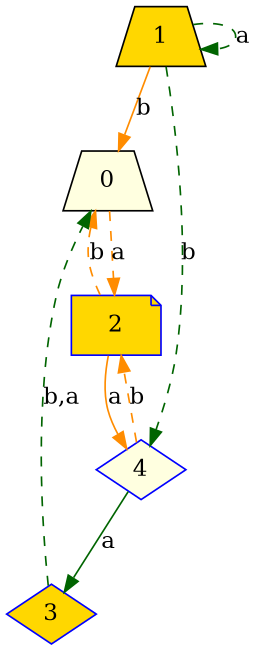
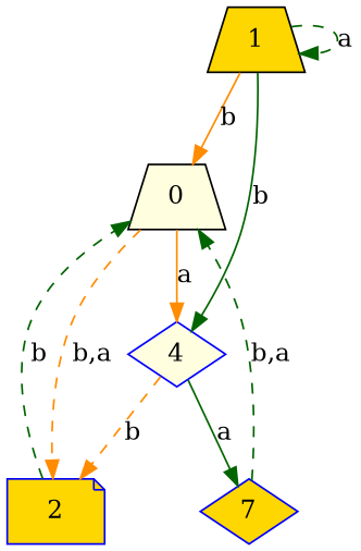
  digraph {
    d2tdocpreamble="\usetikzlibrary{automata}"
    d2tfigpreamble="\tikzstyle{every state}= [ draw=blue!50,very thick,fill=blue!20]  \tikzstyle{auto}= [fill=white]"
    ranksep=0.5
    node [color=blue fillcolor=gold shape=trapezium style="state,filled"]
    edge [color=darkgreen lblstyle=auto style=dashed topath="bend right"]
    n1 [color=black fillcolor=lightyellow label=0]
    n2 [label=2 shape=note style="state, initial,filled"]
    n3 [color=black label=1]
    n4 [fillcolor=lightyellow label=4 shape=diamond style="state, accepting,filled"]
-   n5 [label=3 shape=diamond]
-   n1 -> n2 [color=darkorange label=a]
-   n2 -> n1 [color=darkorange label=b]
-   n2 -> n4 [color=darkorange label=a style=solid]
+   n5 [label=7 shape=diamond]
+   n1 -> n2 [color=darkorange label="b,a"]
+   n2 -> n1 [label=b]
+   n1 -> n4 [color=darkorange label=a style=solid]
    n3 -> n1 [color=darkorange label=b style=solid]
    n3 -> n3 [label=a topath="loop above"]
-   n3 -> n4 [label=b]
+   n3 -> n4 [label=b style=solid]
    n4 -> n2 [color=darkorange label=b]
    n4 -> n5 [label=a style=solid]
    n5 -> n1 [label="b,a"]
  }
